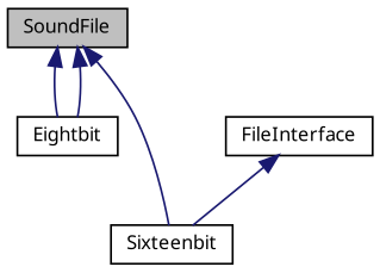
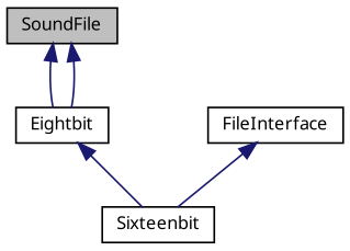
  digraph {
    fontname="Noto Sans"
    node [color=black fillcolor=white fontname="Noto Sans" fontsize=10 shape=record style=filled]
    edge [color=midnightblue dir=back fontname="Noto Sans" fontsize=10 labelfontname=Helvetica labelfontsize=10 style=solid]
    n1 [fillcolor=grey75 fontcolor=black height=0.2 label=SoundFile width=0.4]
    n2 [height=0.2 label=Eightbit width=0.4]
    n3 [height=0.2 label=Sixteenbit width=0.4]
    n4 [height=0.2 label=FileInterface width=0.4]
    n1 -> n2
    n1 -> n2
-   n1 -> n3
+   n2 -> n3
    n4 -> n3
  }
